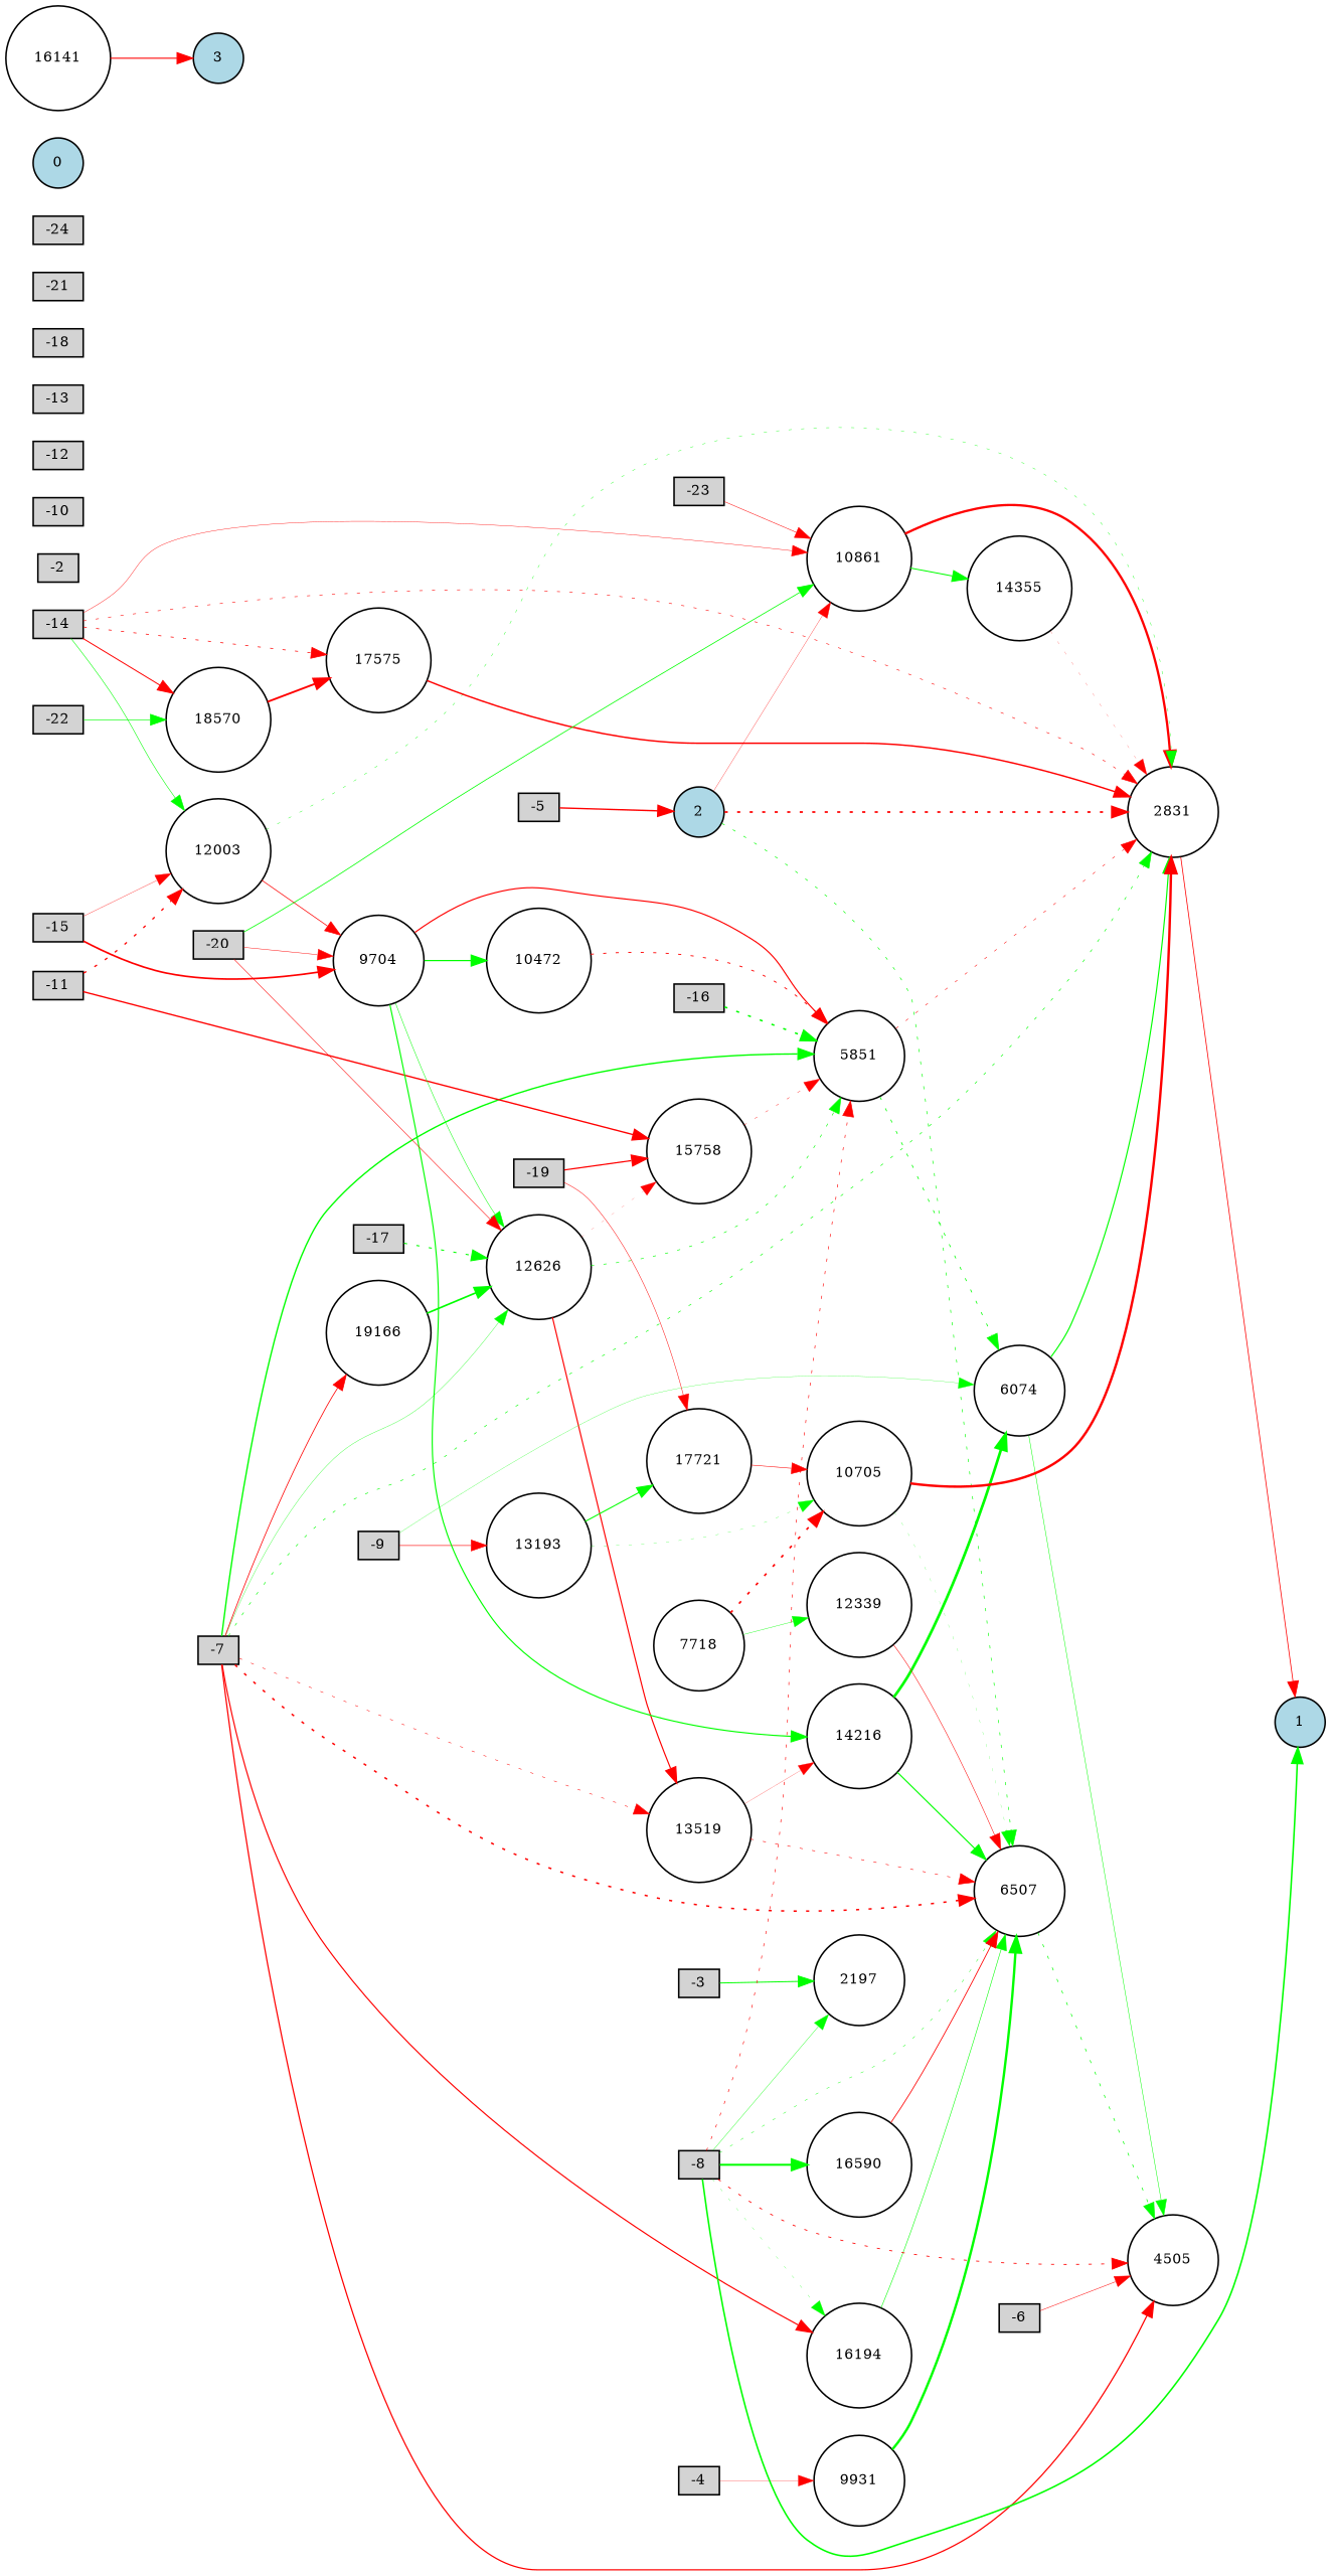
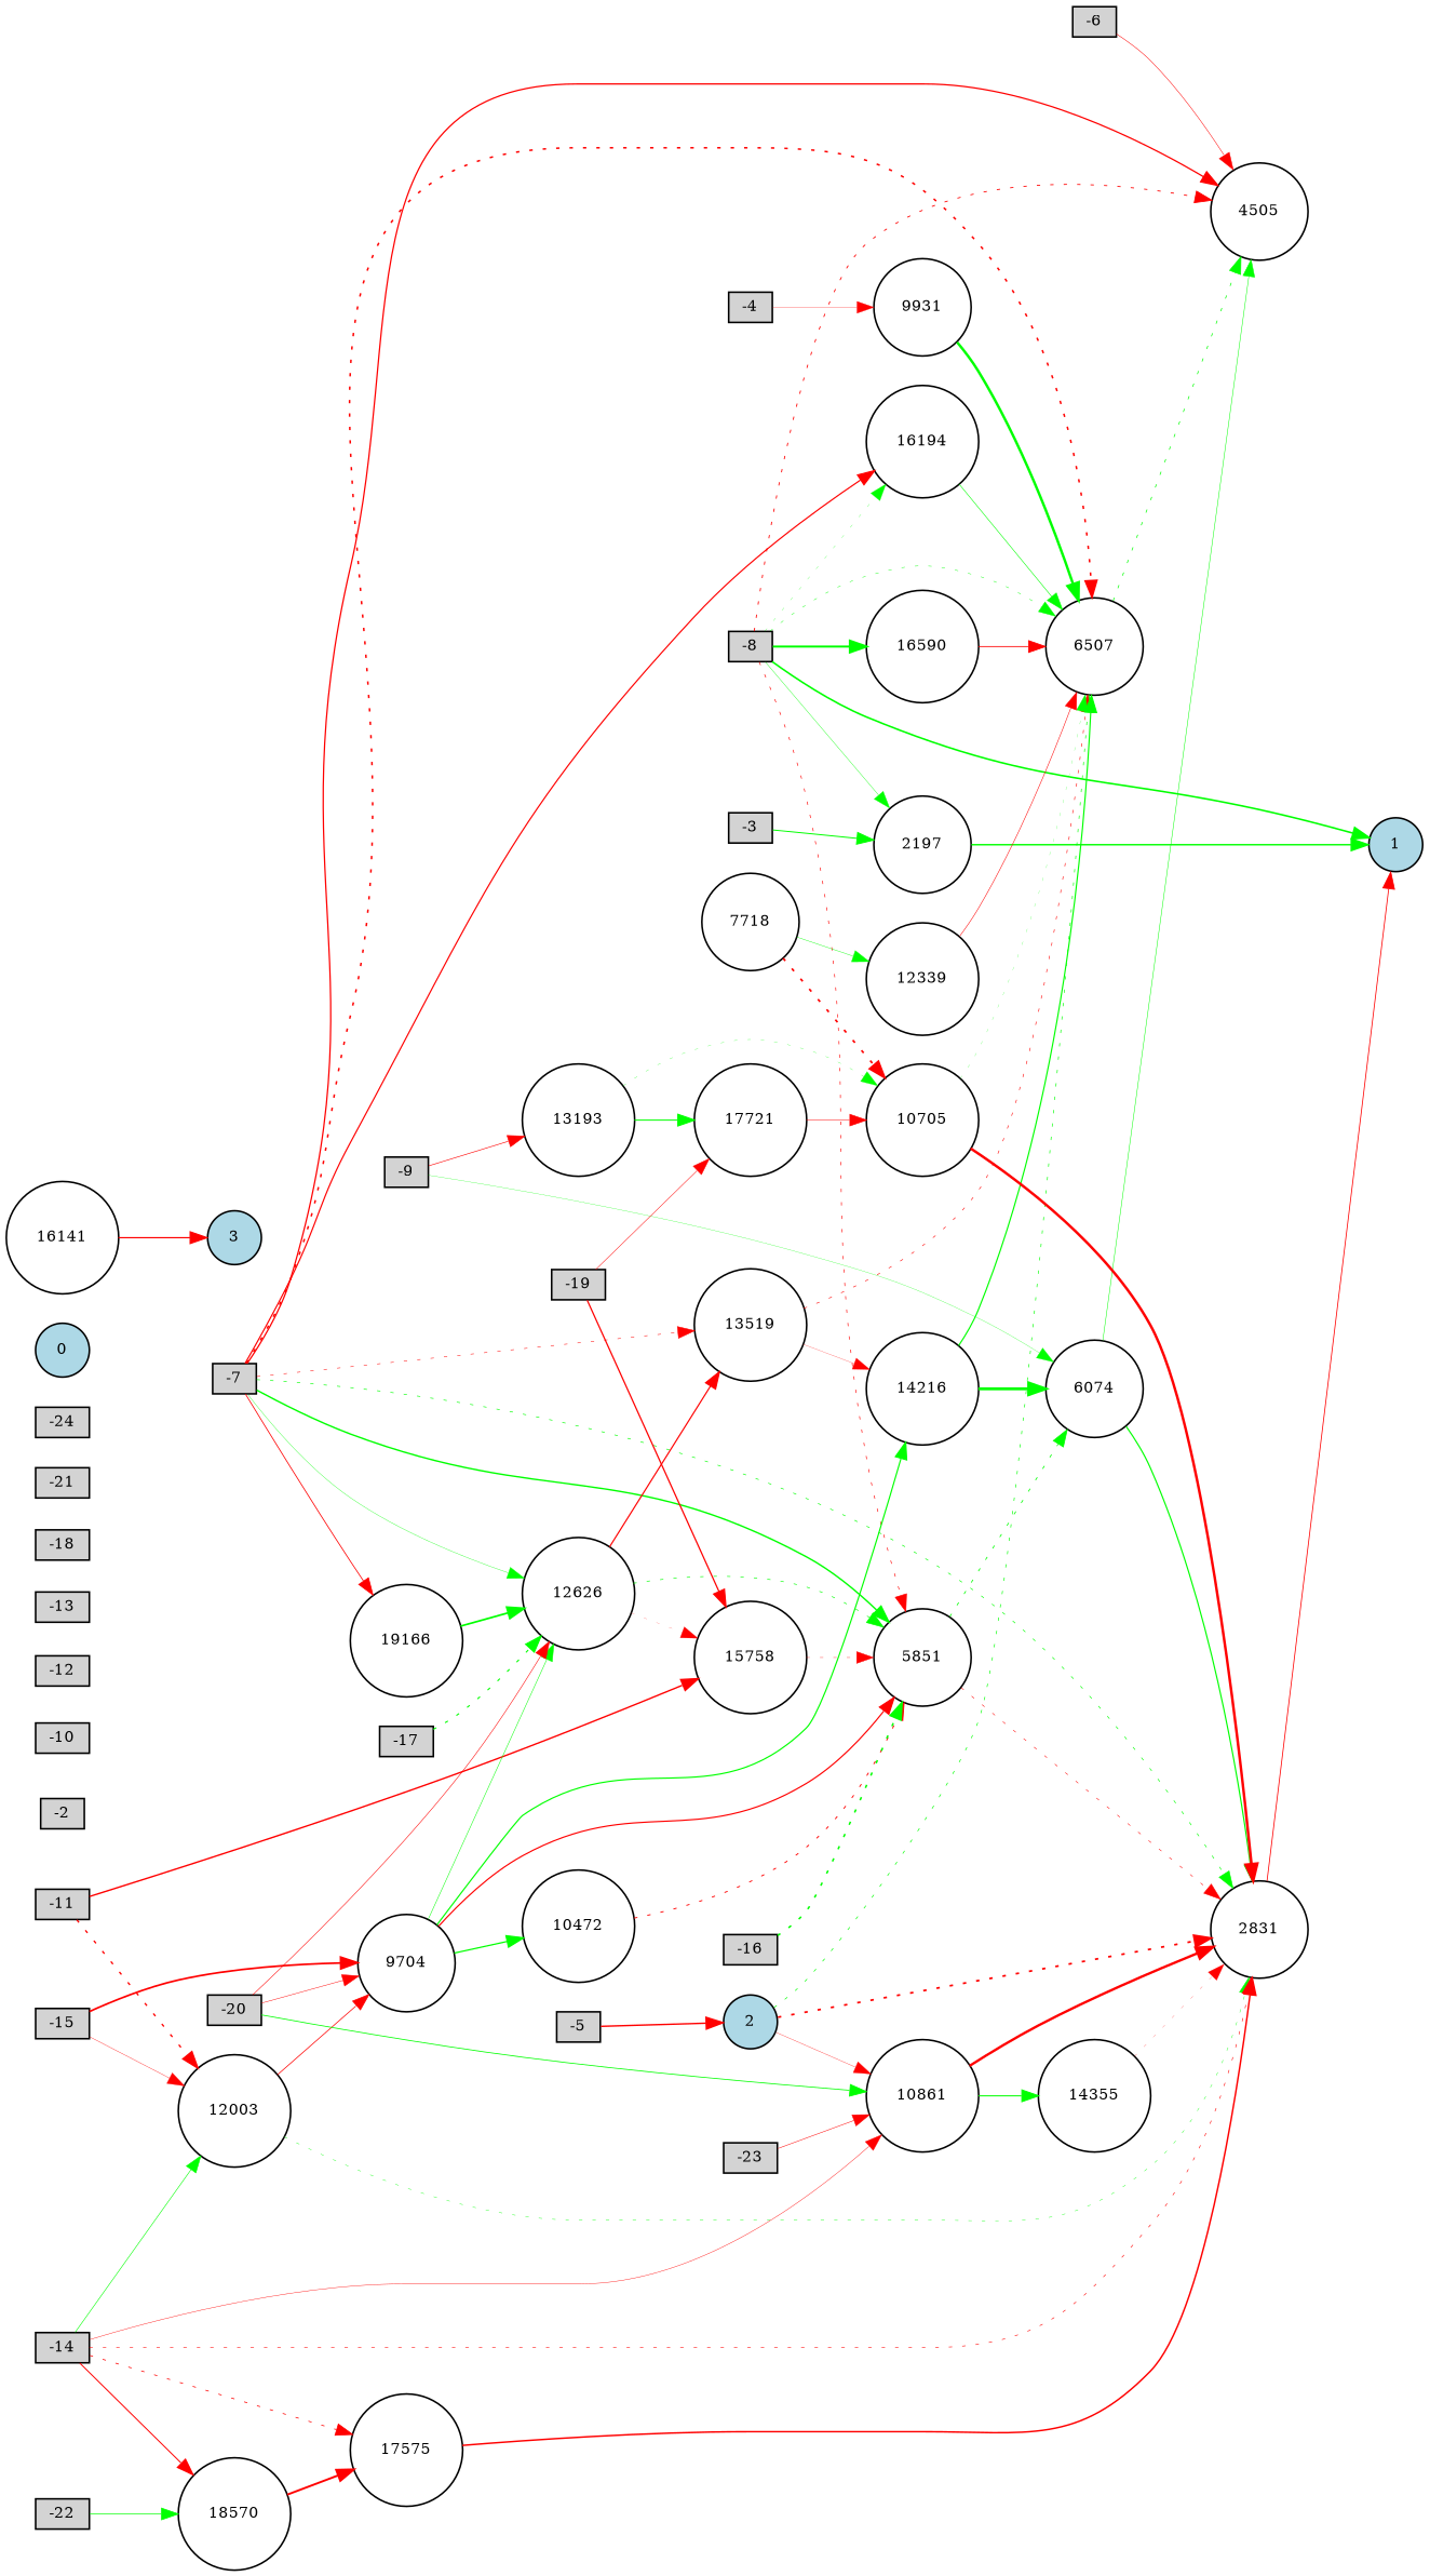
  digraph {
    fontname="DejaVu Serif"
    rankdir=LR
    node [fillcolor=white fontname="DejaVu Serif" fontsize=9 shape=circle style=filled]
    edge [color=red fontname="DejaVu Serif" style=solid]
    9931 [height=0.2 width=0.2]
    6507 [height=0.2 width=0.2]
    4505 [height=0.2 width=0.2]
    -2 [fillcolor=lightgray height=0.2 shape=box width=0.2]
    -3 [fillcolor=lightgray height=0.2 shape=box width=0.2]
    2197 [height=0.2 width=0.2]
    1 [fillcolor=lightblue height=0.2 width=0.2]
    -4 [fillcolor=lightgray height=0.2 shape=box width=0.2]
    -5 [fillcolor=lightgray height=0.2 shape=box width=0.2]
    2 [fillcolor=lightblue height=0.2 width=0.2]
    2831 [height=0.2 width=0.2]
    10861 [height=0.2 width=0.2]
    -6 [fillcolor=lightgray height=0.2 shape=box width=0.2]
    -7 [fillcolor=lightgray height=0.2 shape=box width=0.2]
    16194 [height=0.2 width=0.2]
    13519 [height=0.2 width=0.2]
    12626 [height=0.2 width=0.2]
    5851 [height=0.2 width=0.2]
    19166 [height=0.2 width=0.2]
    14216 [height=0.2 width=0.2]
    15758 [height=0.2 width=0.2]
    6074 [height=0.2 width=0.2]
    -8 [fillcolor=lightgray height=0.2 shape=box width=0.2]
    16590 [height=0.2 width=0.2]
    -9 [fillcolor=lightgray height=0.2 shape=box width=0.2]
    13193 [height=0.2 width=0.2]
    17721 [height=0.2 width=0.2]
    10705 [height=0.2 width=0.2]
    -10 [fillcolor=lightgray height=0.2 shape=box width=0.2]
    -11 [fillcolor=lightgray height=0.2 shape=box width=0.2]
    12003 [height=0.2 width=0.2]
    9704 [height=0.2 width=0.2]
    -12 [fillcolor=lightgray height=0.2 shape=box width=0.2]
    -13 [fillcolor=lightgray height=0.2 shape=box width=0.2]
    -14 [fillcolor=lightgray height=0.2 shape=box width=0.2]
    18570 [height=0.2 width=0.2]
    17575 [height=0.2 width=0.2]
    14355 [height=0.2 width=0.2]
    -15 [fillcolor=lightgray height=0.2 shape=box width=0.2]
    10472 [height=0.2 width=0.2]
    -16 [fillcolor=lightgray height=0.2 shape=box width=0.2]
    -17 [fillcolor=lightgray height=0.2 shape=box width=0.2]
    -18 [fillcolor=lightgray height=0.2 shape=box width=0.2]
    -19 [fillcolor=lightgray height=0.2 shape=box width=0.2]
    -20 [fillcolor=lightgray height=0.2 shape=box width=0.2]
    -21 [fillcolor=lightgray height=0.2 shape=box width=0.2]
    -22 [fillcolor=lightgray height=0.2 shape=box width=0.2]
    -23 [fillcolor=lightgray height=0.2 shape=box width=0.2]
    -24 [fillcolor=lightgray height=0.2 shape=box width=0.2]
    0 [fillcolor=lightblue height=0.2 width=0.2]
    3 [fillcolor=lightblue height=0.2 width=0.2]
    16141 [height=0.2 width=0.2]
    7718 [height=0.2 width=0.2]
    12339 [height=0.2 width=0.2]
    9931 -> 6507 [color=green penwidth=1.5439540803873208]
    6507 -> 4505 [color=green penwidth=0.4453696011659717 style=dotted]
    -3 -> 2197 [color=green penwidth=0.6224388958140482]
+   2197 -> 1 [color=green penwidth=0.8899538627870986]
    -4 -> 9931 [penwidth=0.17164773981475823]
    -5 -> 2 [penwidth=0.8923495569328841]
    2 -> 6507 [color=green penwidth=0.4106415828775529 style=dotted]
    2 -> 2831 [penwidth=1.1036011763954958 style=dotted]
    2 -> 10861 [penwidth=0.19069937611516044]
    2831 -> 1 [penwidth=0.4887560070465824]
    10861 -> 2831 [penwidth=1.4828986795055343]
    10861 -> 14355 [color=green penwidth=0.6442963607177287]
    -6 -> 4505 [penwidth=0.3081884136018488]
    -7 -> 6507 [penwidth=0.9639396167990985 style=dotted]
    -7 -> 4505 [penwidth=0.7882359668833809]
    -7 -> 2831 [color=green penwidth=0.3942429839692333 style=dotted]
    -7 -> 16194 [penwidth=0.7406489311845722]
    -7 -> 13519 [penwidth=0.3179151828216231 style=dotted]
    -7 -> 12626 [color=green penwidth=0.20567805191198968]
    -7 -> 5851 [color=green penwidth=0.8832665084558166]
    -7 -> 19166 [penwidth=0.4935235660241192]
    16194 -> 6507 [color=green penwidth=0.3547300396634343]
    13519 -> 6507 [penwidth=0.3635157960809252 style=dotted]
    13519 -> 14216 [penwidth=0.1401614393675336]
    12626 -> 13519 [penwidth=0.7390176946551847]
    12626 -> 5851 [color=green penwidth=0.394720573899344 style=dotted]
    12626 -> 15758 [penwidth=0.10537314881816327 style=dotted]
    5851 -> 2831 [penwidth=0.3276363021773488 style=dotted]
    5851 -> 6074 [color=green penwidth=0.4909523106319027 style=dotted]
    19166 -> 12626 [color=green penwidth=1.0852197225724787]
    14216 -> 6507 [color=green penwidth=0.7302757053800074]
    14216 -> 6074 [color=green penwidth=1.7246660950090338]
    15758 -> 5851 [penwidth=0.22776151495017577 style=dotted]
    6074 -> 4505 [color=green penwidth=0.3053603747024901]
    6074 -> 2831 [color=green penwidth=0.736590557525925]
    -8 -> 6507 [color=green penwidth=0.2613530827170243 style=dotted]
    -8 -> 4505 [penwidth=0.5308884380796075 style=dotted]
    -8 -> 2197 [color=green penwidth=0.23187860467923874]
    -8 -> 1 [color=green penwidth=1.0011961056030885]
    -8 -> 16194 [color=green penwidth=0.14345215140570527 style=dotted]
    -8 -> 5851 [penwidth=0.39915951714340125 style=dotted]
    -8 -> 16590 [color=green penwidth=1.2512916483008665]
    16590 -> 6507 [penwidth=0.5203574946289268]
    -9 -> 6074 [color=green penwidth=0.1631497024304373]
    -9 -> 13193 [penwidth=0.3736680001574839]
    13193 -> 17721 [color=green penwidth=0.6719073533786591]
    13193 -> 10705 [color=green penwidth=0.15864489348864363 style=dotted]
    17721 -> 10705 [penwidth=0.3370551844702392]
    10705 -> 6507 [color=green penwidth=0.12587003590842172 style=dotted]
    10705 -> 2831 [penwidth=1.5542724510760912]
    -11 -> 15758 [penwidth=0.8729026702553196]
    -11 -> 12003 [penwidth=0.8433418616836057 style=dotted]
    12003 -> 2831 [color=green penwidth=0.24017193454646632 style=dotted]
    12003 -> 9704 [penwidth=0.4555081212037365]
    9704 -> 12626 [color=green penwidth=0.31186969451100355]
    9704 -> 5851 [penwidth=0.7311186055967887]
    9704 -> 14216 [color=green penwidth=0.7300727507109019]
    9704 -> 10472 [color=green penwidth=0.7723246915840818]
    -14 -> 2831 [penwidth=0.3652139500114291 style=dotted]
    -14 -> 10861 [penwidth=0.24791241901808236]
    -14 -> 12003 [color=green penwidth=0.3551793031321784]
    -14 -> 18570 [penwidth=0.6236807075545238]
    -14 -> 17575 [penwidth=0.4659993142695017 style=dotted]
    18570 -> 17575 [penwidth=1.2065620134928614]
    17575 -> 2831 [penwidth=0.9285226779345723]
    14355 -> 2831 [penwidth=0.12318522107441578 style=dotted]
    -15 -> 12003 [penwidth=0.21418881646655366]
    -15 -> 9704 [penwidth=1.076543758729398]
    10472 -> 5851 [penwidth=0.5733302951593511 style=dotted]
    -16 -> 5851 [color=green penwidth=0.9746757276437018 style=dotted]
    -17 -> 12626 [color=green penwidth=0.6815553087661652 style=dotted]
    -19 -> 15758 [penwidth=0.7914844114175986]
    -19 -> 17721 [penwidth=0.30063496549816526]
    -20 -> 10861 [color=green penwidth=0.48525948402523245]
    -20 -> 12626 [penwidth=0.3382898004501738]
    -20 -> 9704 [penwidth=0.2832354704503369]
    -22 -> 18570 [color=green penwidth=0.44951614907731985]
    -23 -> 10861 [penwidth=0.307148548360537]
    16141 -> 3 [penwidth=0.7250009150118132]
    7718 -> 10705 [penwidth=1.0720960923434533 style=dotted]
    7718 -> 12339 [color=green penwidth=0.24371483515933193]
    12339 -> 6507 [penwidth=0.3264537785418127]
  }
